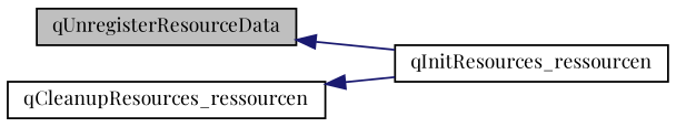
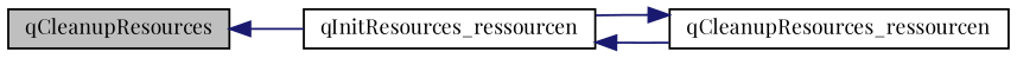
  digraph {
    fontname="Playfair Display"
    rankdir=LR
    node [color=black fontname="Playfair Display" fontsize=10 shape=record]
    edge [color=midnightblue dir=back fontname="Playfair Display" fontsize=10 labelfontname=Helvetica labelfontsize=10 style=solid]
-   n1 [fillcolor=grey75 fontcolor=black height=0.2 label=qUnregisterResourceData style=filled width=0.4]
+   n1 [fillcolor=grey75 fontcolor=black height=0.2 label=qCleanupResources style=filled width=0.4]
    n2 [height=0.2 label=qInitResources_ressourcen width=0.4]
    n3 [height=0.2 label=qCleanupResources_ressourcen width=0.4]
    n1 -> n2
+   n2 -> n3
    n3 -> n2
  }
